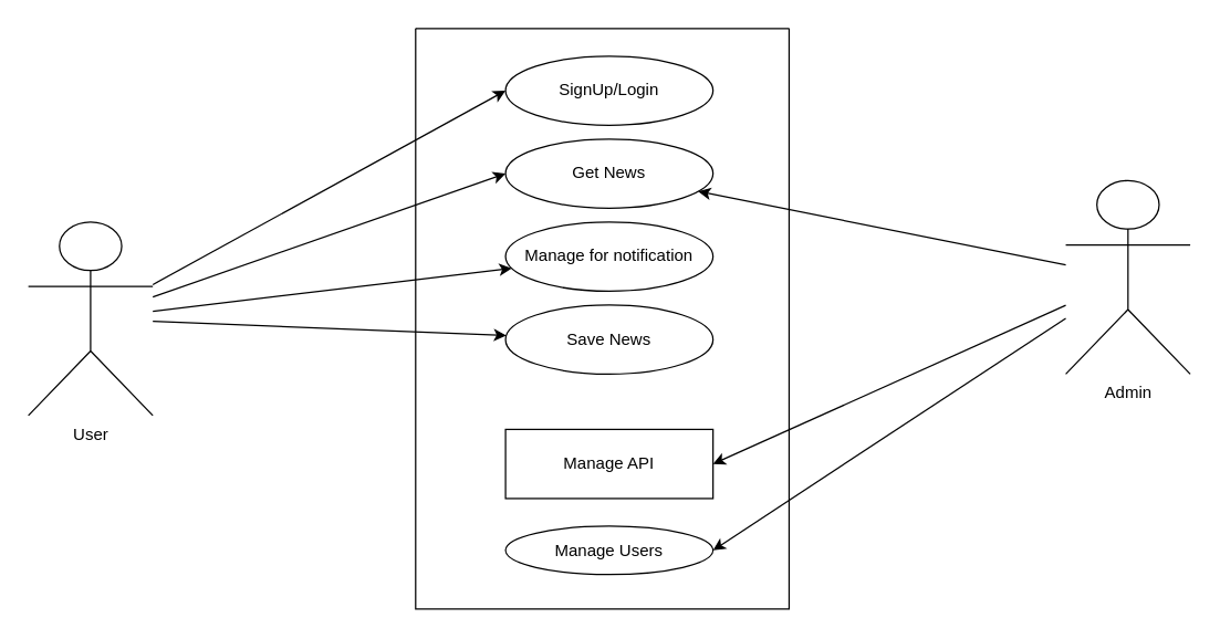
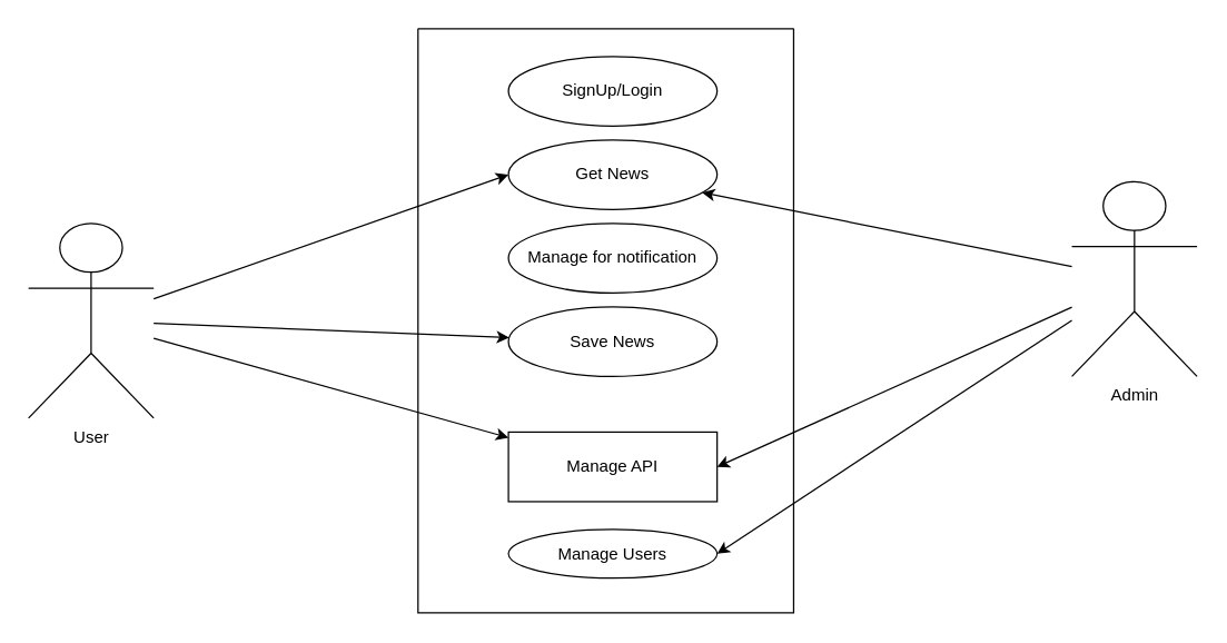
  <mxCell id="0" />
  <mxCell id="1" parent="0" />
- <mxCell id="2" style="rounded=0;orthogonalLoop=1;jettySize=auto;html=1;entryX=0;entryY=0.5;entryDx=0;entryDy=0;" edge="1" parent="1" source="6" target="8"><mxGeometry relative="1" as="geometry" /></mxCell>
+ <mxCell id="2" style="rounded=0;orthogonalLoop=1;jettySize=auto;html=1;" edge="1" parent="1" source="6" target="12"><mxGeometry relative="1" as="geometry" /></mxCell>
  <mxCell id="3" style="rounded=0;orthogonalLoop=1;jettySize=auto;html=1;entryX=0;entryY=0.5;entryDx=0;entryDy=0;" edge="1" parent="1" source="6" target="9"><mxGeometry relative="1" as="geometry" /></mxCell>
- <mxCell id="4" style="rounded=0;orthogonalLoop=1;jettySize=auto;html=1;" edge="1" parent="1" source="6" target="10"><mxGeometry relative="1" as="geometry" /></mxCell>
  <mxCell id="5" style="rounded=0;orthogonalLoop=1;jettySize=auto;html=1;" edge="1" parent="1" source="6" target="11"><mxGeometry relative="1" as="geometry"><mxPoint x="150" y="370" as="sourcePoint" /></mxGeometry></mxCell>
  <mxCell id="6" value="User" style="shape=umlActor;verticalLabelPosition=bottom;verticalAlign=top;html=1;outlineConnect=0;" vertex="1" parent="1"><mxGeometry x="20" y="160" width="90" height="140" as="geometry" /></mxCell>
  <mxCell id="7" value="" style="swimlane;startSize=0;" vertex="1" parent="1"><mxGeometry x="300" y="20" width="270" height="420" as="geometry" /></mxCell>
  <mxCell id="8" value="SignUp/Login" style="ellipse;whiteSpace=wrap;html=1;" vertex="1" parent="7"><mxGeometry x="65" y="20" width="150" height="50" as="geometry" /></mxCell>
  <mxCell id="9" value="Get News" style="ellipse;whiteSpace=wrap;html=1;" vertex="1" parent="7"><mxGeometry x="65" y="80" width="150" height="50" as="geometry" /></mxCell>
  <mxCell id="10" value="Manage for notification" style="ellipse;whiteSpace=wrap;html=1;" vertex="1" parent="7"><mxGeometry x="65" y="140" width="150" height="50" as="geometry" /></mxCell>
  <mxCell id="11" value="Save News" style="ellipse;whiteSpace=wrap;html=1;" vertex="1" parent="7"><mxGeometry x="65" y="200" width="150" height="50" as="geometry" /></mxCell>
  <mxCell id="12" value="Manage API" style="whiteSpace=wrap;html=1;rounded=0;" vertex="1" parent="7"><mxGeometry x="65" y="290" width="150" height="50" as="geometry" /></mxCell>
  <mxCell id="13" value="Manage Users" style="ellipse;whiteSpace=wrap;html=1;" vertex="1" parent="7"><mxGeometry x="65" y="360" width="150" height="35" as="geometry" /></mxCell>
  <mxCell id="14" style="rounded=0;orthogonalLoop=1;jettySize=auto;html=1;" edge="1" parent="1" source="17" target="9"><mxGeometry relative="1" as="geometry" /></mxCell>
  <mxCell id="15" style="edgeStyle=none;shape=connector;rounded=0;orthogonalLoop=1;jettySize=auto;html=1;entryX=1;entryY=0.5;entryDx=0;entryDy=0;strokeColor=default;align=center;verticalAlign=middle;fontFamily=Helvetica;fontSize=11;fontColor=default;labelBackgroundColor=default;endArrow=classic;" edge="1" parent="1" source="17" target="12"><mxGeometry relative="1" as="geometry" /></mxCell>
  <mxCell id="16" style="edgeStyle=none;shape=connector;rounded=0;orthogonalLoop=1;jettySize=auto;html=1;entryX=1;entryY=0.5;entryDx=0;entryDy=0;strokeColor=default;align=center;verticalAlign=middle;fontFamily=Helvetica;fontSize=11;fontColor=default;labelBackgroundColor=default;endArrow=classic;" edge="1" parent="1" source="17" target="13"><mxGeometry relative="1" as="geometry" /></mxCell>
  <mxCell id="17" value="Admin" style="shape=umlActor;verticalLabelPosition=bottom;verticalAlign=top;html=1;outlineConnect=0;" vertex="1" parent="1"><mxGeometry x="770" y="130" width="90" height="140" as="geometry" /></mxCell>
